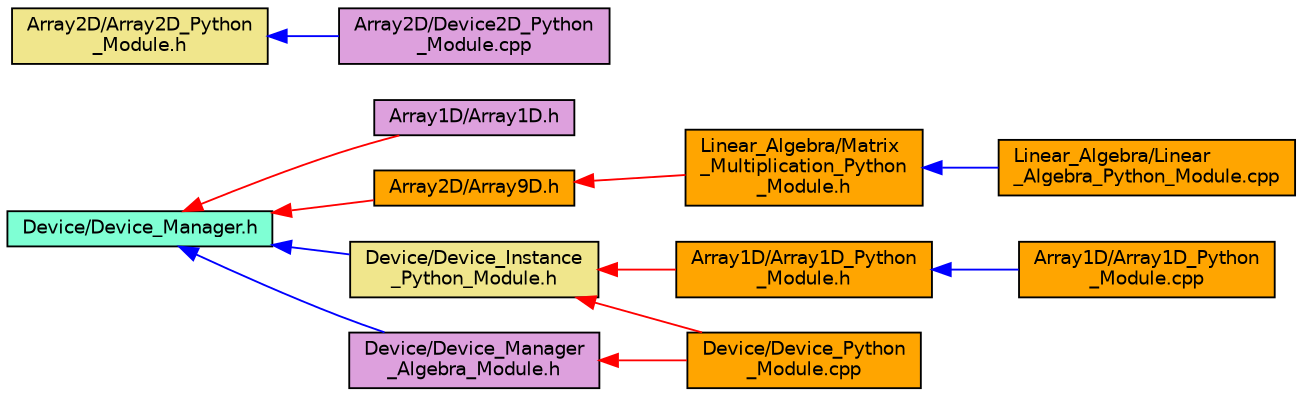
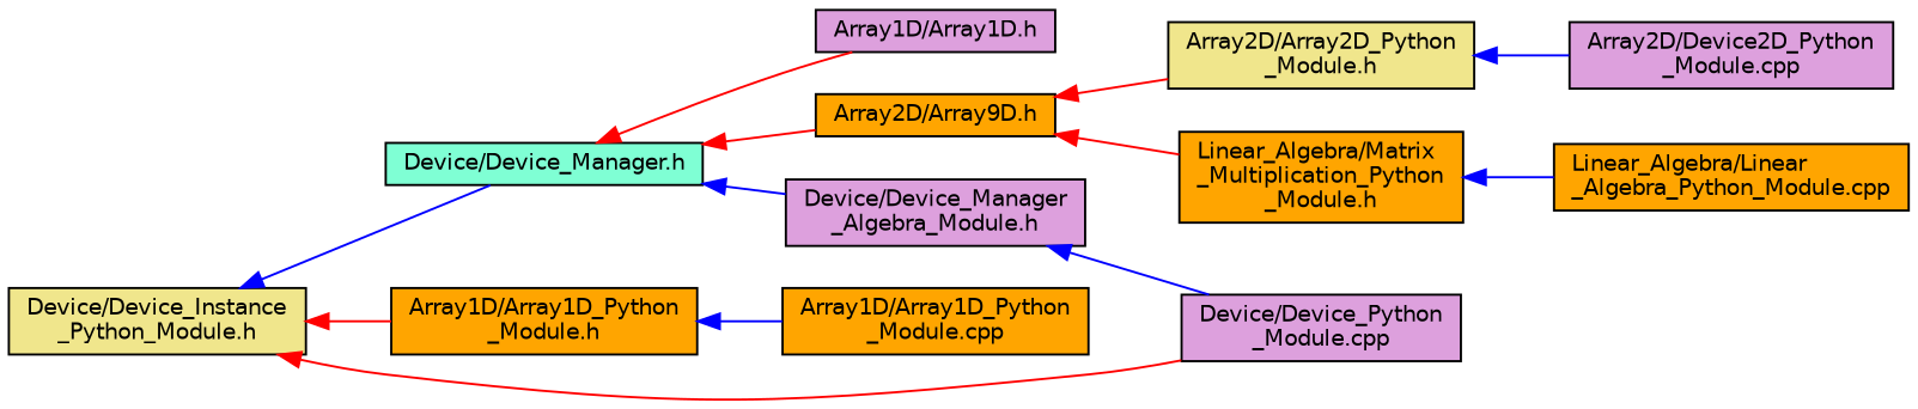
  digraph {
    rankdir=LR
    node [color=black fillcolor=orange fontname=Helvetica fontsize=10 shape=record style=filled]
    edge [color=red dir=back fontname=Helvetica fontsize=10 labelfontname=Helvetica labelfontsize=10 style=solid]
    n1 [fillcolor=aquamarine fontcolor=black height=0.2 label="Device/Device_Manager.h" width=0.4]
    n2 [fillcolor=plum height=0.2 label="Array1D/Array1D.h" width=0.4]
    n3 [height=0.2 label="Array2D/Array9D.h" width=0.4]
    n4 [fillcolor=khaki height=0.2 label="Device/Device_Instance\l_Python_Module.h" width=0.4]
    n5 [fillcolor=plum height=0.2 label="Device/Device_Manager\l_Algebra_Module.h" width=0.4]
    n6 [fillcolor=khaki height=0.2 label="Array2D/Array2D_Python\l_Module.h" width=0.4]
    n7 [height=0.2 label="Linear_Algebra/Matrix\l_Multiplication_Python\l_Module.h" width=0.4]
    n8 [height=0.2 label="Array1D/Array1D_Python\l_Module.h" width=0.4]
-   n9 [height=0.2 label="Device/Device_Python\l_Module.cpp" width=0.4]
+   n9 [fillcolor=plum height=0.2 label="Device/Device_Python\l_Module.cpp" width=0.4]
    n10 [height=0.2 label="Array1D/Array1D_Python\l_Module.cpp" width=0.4]
    n11 [fillcolor=plum height=0.2 label="Array2D/Device2D_Python\l_Module.cpp" width=0.4]
    n12 [height=0.2 label="Linear_Algebra/Linear\l_Algebra_Python_Module.cpp" width=0.4]
    n1 -> n2
    n1 -> n3
-   n1 -> n4 [color=blue]
+   n4 -> n1 [color=blue]
    n1 -> n5 [color=blue]
+   n3 -> n6
    n3 -> n7
    n4 -> n8
    n4 -> n9
-   n5 -> n9
+   n5 -> n9 [color=blue]
    n6 -> n11 [color=blue]
    n7 -> n12 [color=blue]
    n8 -> n10 [color=blue]
  }
